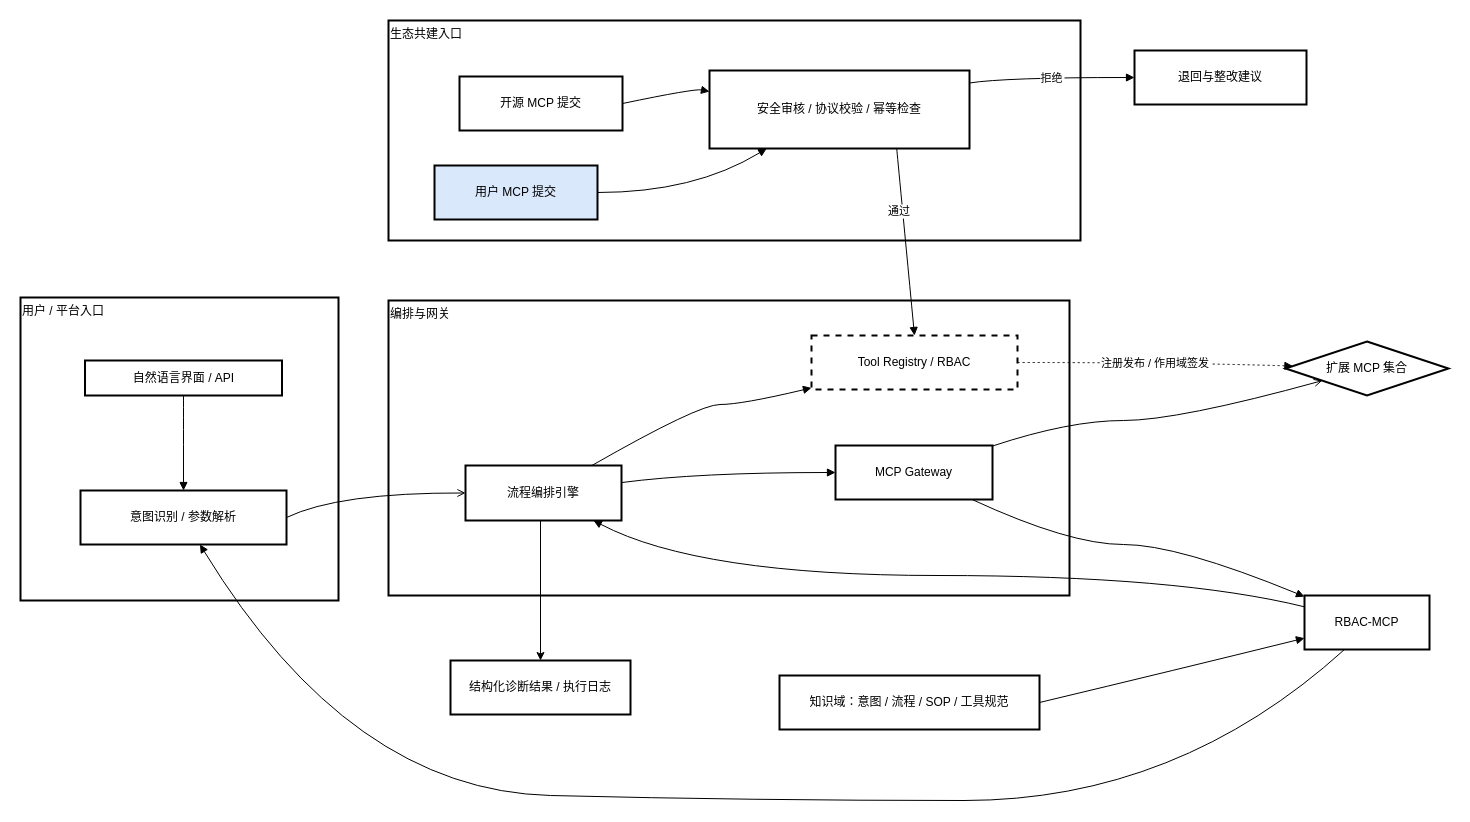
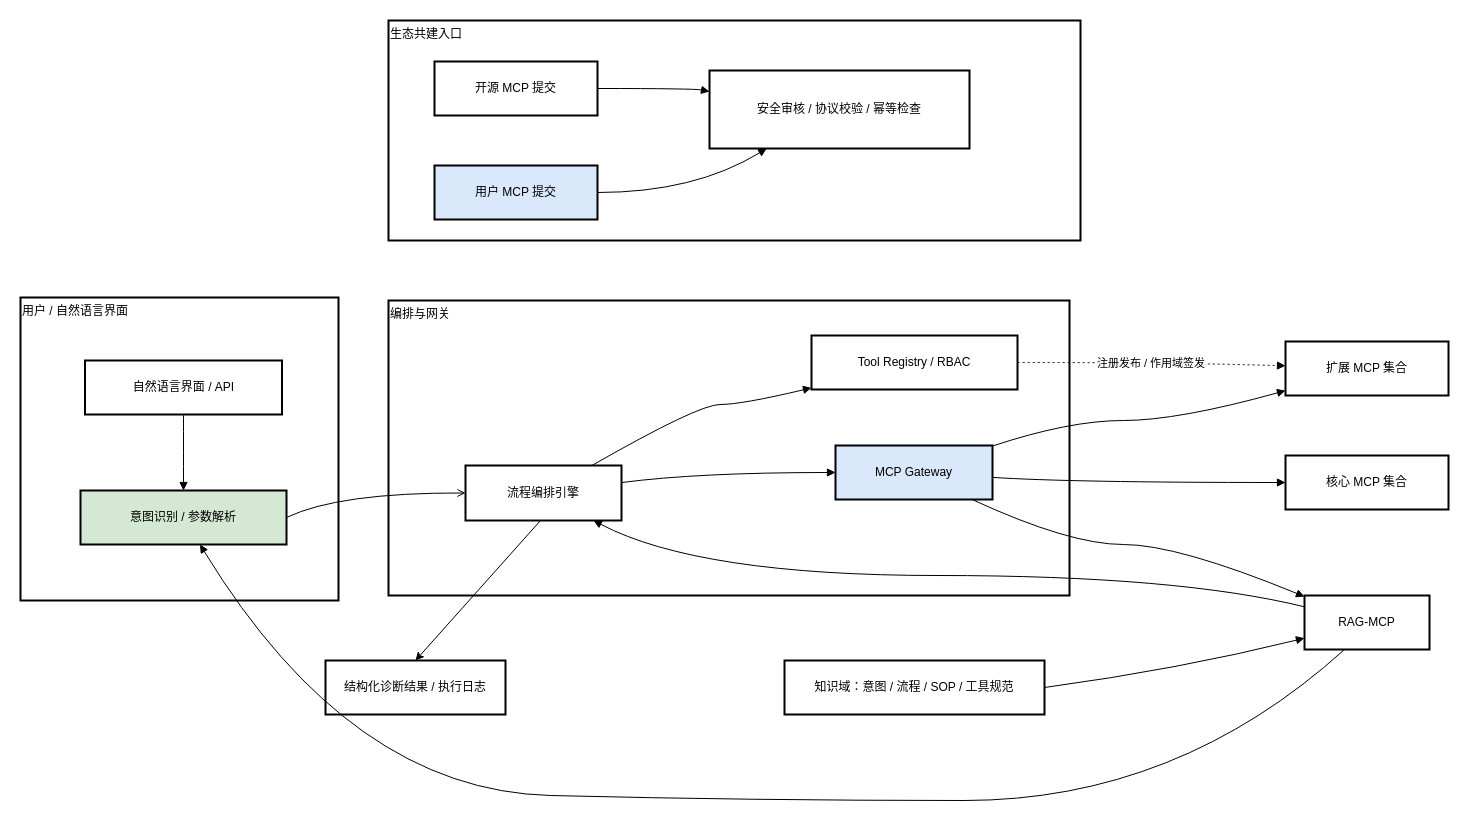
  <mxCell id="0" />
  <mxCell id="1" parent="0" />
  <mxCell id="2" value="生态共建入口" style="whiteSpace=wrap;strokeWidth=2;verticalAlign=top;align=left;" vertex="1" parent="1"><mxGeometry x="388" width="692" height="220" as="geometry" y="20" /></mxCell>
  <mxCell id="3" value="编排与网关" style="whiteSpace=wrap;strokeWidth=2;verticalAlign=top;align=left;" vertex="1" parent="1"><mxGeometry x="388" y="300" width="681" height="295" as="geometry" /></mxCell>
- <mxCell id="4" value="用户 / 平台入口" style="whiteSpace=wrap;strokeWidth=2;verticalAlign=top;align=left;" vertex="1" parent="1"><mxGeometry x="20" y="297" width="318" height="303" as="geometry" /></mxCell>
- <mxCell id="5" value="自然语言界面 / API" style="whiteSpace=wrap;strokeWidth=2;" vertex="1" parent="1"><mxGeometry x="84.5" y="360" width="197" height="35" as="geometry" /></mxCell>
- <mxCell id="6" value="意图识别 / 参数解析" style="whiteSpace=wrap;strokeWidth=2;" vertex="1" parent="1"><mxGeometry x="80" y="490" width="206" height="54" as="geometry" /></mxCell>
- <mxCell id="7" value="Tool Registry / RBAC" style="whiteSpace=wrap;strokeWidth=2;dashed=1;" vertex="1" parent="1"><mxGeometry x="811" y="335" width="206" height="54" as="geometry" /></mxCell>
- <mxCell id="8" value="MCP Gateway" style="whiteSpace=wrap;strokeWidth=2;" vertex="1" parent="1"><mxGeometry x="835" y="445" width="157" height="54" as="geometry" /></mxCell>
+ <mxCell id="4" value="用户 / 自然语言界面" style="whiteSpace=wrap;strokeWidth=2;verticalAlign=top;align=left;" vertex="1" parent="1"><mxGeometry x="20" y="297" width="318" height="303" as="geometry" /></mxCell>
+ <mxCell id="5" value="自然语言界面 / API" style="whiteSpace=wrap;strokeWidth=2;" vertex="1" parent="1"><mxGeometry x="84.5" y="360" width="197" height="54" as="geometry" /></mxCell>
+ <mxCell id="6" value="意图识别 / 参数解析" style="whiteSpace=wrap;strokeWidth=2;fillColor=#d5e8d4;" vertex="1" parent="1"><mxGeometry x="80" y="490" width="206" height="54" as="geometry" /></mxCell>
+ <mxCell id="7" value="Tool Registry / RBAC" style="whiteSpace=wrap;strokeWidth=2;" vertex="1" parent="1"><mxGeometry x="811" y="335" width="206" height="54" as="geometry" /></mxCell>
+ <mxCell id="8" value="MCP Gateway" style="whiteSpace=wrap;strokeWidth=2;fillColor=#dae8fc;" vertex="1" parent="1"><mxGeometry x="835" y="445" width="157" height="54" as="geometry" /></mxCell>
  <mxCell id="9" value="流程编排引擎" style="whiteSpace=wrap;strokeWidth=2;" vertex="1" parent="1"><mxGeometry x="465" y="465" width="156" height="55" as="geometry" /></mxCell>
- <mxCell id="10" value="RBAC-MCP" style="whiteSpace=wrap;strokeWidth=2;" vertex="1" parent="1"><mxGeometry x="1304" y="595" width="125" height="54" as="geometry" /></mxCell>
- <mxCell id="11" value="扩展 MCP 集合" style="rhombus;whiteSpace=wrap;strokeWidth=2;" vertex="1" parent="1"><mxGeometry x="1285" y="341" width="163" height="54" as="geometry" /></mxCell>
- <mxCell id="13" value="开源 MCP 提交" style="whiteSpace=wrap;strokeWidth=2;" vertex="1" parent="1"><mxGeometry x="459" y="76" width="163" height="54" as="geometry" /></mxCell>
+ <mxCell id="10" value="RAG-MCP" style="whiteSpace=wrap;strokeWidth=2;" vertex="1" parent="1"><mxGeometry x="1304" y="595" width="125" height="54" as="geometry" /></mxCell>
+ <mxCell id="11" value="扩展 MCP 集合" style="whiteSpace=wrap;strokeWidth=2;" vertex="1" parent="1"><mxGeometry x="1285" y="341" width="163" height="54" as="geometry" /></mxCell>
+ <mxCell id="12" value="核心 MCP 集合" style="whiteSpace=wrap;strokeWidth=2;" vertex="1" parent="1"><mxGeometry x="1285" y="455" width="163" height="54" as="geometry" /></mxCell>
+ <mxCell id="13" value="开源 MCP 提交" style="whiteSpace=wrap;strokeWidth=2;" vertex="1" parent="1"><mxGeometry x="434" y="61" width="163" height="54" as="geometry" /></mxCell>
  <mxCell id="14" value="用户 MCP 提交" style="whiteSpace=wrap;strokeWidth=2;fillColor=#dae8fc;" vertex="1" parent="1"><mxGeometry x="434" y="165" width="163" height="54" as="geometry" /></mxCell>
  <mxCell id="15" value="安全审核 / 协议校验 / 幂等检查" style="whiteSpace=wrap;strokeWidth=2;" vertex="1" parent="1"><mxGeometry x="709" y="70" width="260" height="78" as="geometry" /></mxCell>
- <mxCell id="16" value="退回与整改建议" style="whiteSpace=wrap;strokeWidth=2;" vertex="1" parent="1"><mxGeometry x="1134" y="50" width="172" height="54" as="geometry" /></mxCell>
- <mxCell id="17" value="知识域：意图 / 流程 / SOP / 工具规范" style="whiteSpace=wrap;strokeWidth=2;" vertex="1" parent="1"><mxGeometry x="779" y="675" width="260" height="54" as="geometry" /></mxCell>
- <mxCell id="18" value="结构化诊断结果 / 执行日志" style="whiteSpace=wrap;strokeWidth=2;" vertex="1" parent="1"><mxGeometry x="450" y="660" width="180" height="54" as="geometry" /></mxCell>
+ <mxCell id="17" value="知识域：意图 / 流程 / SOP / 工具规范" style="whiteSpace=wrap;strokeWidth=2;" vertex="1" parent="1"><mxGeometry x="784" y="660" width="260" height="54" as="geometry" /></mxCell>
+ <mxCell id="18" value="结构化诊断结果 / 执行日志" style="whiteSpace=wrap;strokeWidth=2;" vertex="1" parent="1"><mxGeometry x="325" y="660" width="180" height="54" as="geometry" /></mxCell>
  <mxCell id="19" value="" style="curved=1;startArrow=none;endArrow=block;exitX=0.5;exitY=1;rounded=0;exitDx=0;exitDy=0;entryX=0.5;entryY=0;entryDx=0;entryDy=0;" edge="1" parent="1" source="5" target="6"><mxGeometry relative="1" as="geometry"><Array as="points" /><mxPoint x="46" y="492" as="targetPoint" /></mxGeometry></mxCell>
  <mxCell id="20" value="" style="curved=1;startArrow=none;endArrow=block;exitX=0.32;exitY=1;entryX=0.58;entryY=1;rounded=0;" edge="1" parent="1" source="10" target="6"><mxGeometry relative="1" as="geometry"><Array as="points"><mxPoint x="1177" y="800" /><mxPoint x="750" y="800" /><mxPoint x="350" y="790" /></Array></mxGeometry></mxCell>
  <mxCell id="21" value="" style="curved=1;startArrow=none;endArrow=block;exitX=0;exitY=0.21;entryX=0.82;entryY=1;rounded=0;" edge="1" parent="1" source="10" target="9"><mxGeometry relative="1" as="geometry"><Array as="points"><mxPoint x="1177" y="575" /><mxPoint x="698" y="575" /></Array></mxGeometry></mxCell>
  <mxCell id="22" value="" style="curved=1;startArrow=none;endArrow=open;entryX=0;entryY=0.5;rounded=0;exitX=1;exitY=0.5;exitDx=0;exitDy=0;" edge="1" parent="1" source="6" target="9"><mxGeometry relative="1" as="geometry"><Array as="points"><mxPoint x="338" y="492" /></Array><mxPoint x="280" y="470" as="sourcePoint" /></mxGeometry></mxCell>
  <mxCell id="23" value="" style="curved=1;startArrow=none;endArrow=block;exitX=0.81;exitY=0;entryX=0;entryY=0.97;rounded=0;" edge="1" parent="1" source="9" target="7"><mxGeometry relative="1" as="geometry"><Array as="points"><mxPoint x="698" y="404" /><mxPoint x="741" y="404" /></Array></mxGeometry></mxCell>
  <mxCell id="24" value="" style="curved=1;startArrow=none;endArrow=block;exitX=1;exitY=0.31;entryX=0;entryY=0.5;rounded=0;" edge="1" parent="1" source="9" target="8"><mxGeometry relative="1" as="geometry"><Array as="points"><mxPoint x="698" y="472" /></Array></mxGeometry></mxCell>
- <mxCell id="25" value="" style="curved=1;startArrow=none;endArrow=open;exitX=1;exitY=0.01;entryX=0;entryY=0.91;rounded=0;" edge="1" parent="1" source="8" target="11"><mxGeometry relative="1" as="geometry"><Array as="points"><mxPoint x="1069" y="420" /><mxPoint x="1177" y="420" /></Array></mxGeometry></mxCell>
+ <mxCell id="25" value="" style="curved=1;startArrow=none;endArrow=block;exitX=1;exitY=0.01;entryX=0;entryY=0.91;rounded=0;" edge="1" parent="1" source="8" target="11"><mxGeometry relative="1" as="geometry"><Array as="points"><mxPoint x="1069" y="420" /><mxPoint x="1177" y="420" /></Array></mxGeometry></mxCell>
+ <mxCell id="26" value="" style="curved=1;startArrow=none;endArrow=block;exitX=1;exitY=0.59;entryX=0;entryY=0.5;rounded=0;" edge="1" parent="1" source="8" target="12"><mxGeometry relative="1" as="geometry"><Array as="points"><mxPoint x="1069" y="482" /></Array></mxGeometry></mxCell>
  <mxCell id="27" value="" style="curved=1;startArrow=none;endArrow=block;exitX=0.87;exitY=1;entryX=0;entryY=0.02;rounded=0;" edge="1" parent="1" source="8" target="10"><mxGeometry relative="1" as="geometry"><Array as="points"><mxPoint x="1069" y="544" /><mxPoint x="1177" y="544" /></Array></mxGeometry></mxCell>
  <mxCell id="28" value="" style="curved=1;startArrow=none;endArrow=block;exitX=1;exitY=0.5;entryX=0;entryY=0.27;rounded=0;" edge="1" parent="1" source="13" target="15"><mxGeometry relative="1" as="geometry"><Array as="points"><mxPoint x="694" y="88" /></Array></mxGeometry></mxCell>
  <mxCell id="29" value="" style="curved=1;startArrow=none;endArrow=block;exitX=1;exitY=0.5;entryX=0.22;entryY=1;rounded=0;" edge="1" parent="1" source="14" target="15"><mxGeometry relative="1" as="geometry"><Array as="points"><mxPoint x="694" y="192" /></Array></mxGeometry></mxCell>
- <mxCell id="30" value="拒绝" style="curved=1;startArrow=none;endArrow=block;exitX=1;exitY=0.16;entryX=0;entryY=0.5;rounded=0;" edge="1" parent="1" source="15" target="16"><mxGeometry relative="1" as="geometry"><Array as="points"><mxPoint x="1004" y="77" /></Array></mxGeometry></mxCell>
- <mxCell id="31" value="通过" style="curved=1;startArrow=none;endArrow=block;exitX=0.72;exitY=1;entryX=0.5;entryY=0;rounded=0;entryDx=0;entryDy=0;" edge="1" parent="1" source="15" target="7"><mxGeometry x="-0.338" y="-3" relative="1" as="geometry"><Array as="points" /><mxPoint as="offset" /></mxGeometry></mxCell>
  <mxCell id="32" value="注册发布 / 作用域签发" style="curved=1;dashed=1;dashPattern=2 3;startArrow=none;endArrow=block;exitX=1;exitY=0.5;entryX=0;entryY=0.45;rounded=0;" edge="1" parent="1" source="7" target="11"><mxGeometry relative="1" as="geometry"><Array as="points"><mxPoint x="1177" y="362" /></Array></mxGeometry></mxCell>
  <mxCell id="33" value="" style="curved=1;startArrow=none;endArrow=block;exitX=1;exitY=0.5;entryX=0;entryY=0.79;rounded=0;" edge="1" parent="1" source="17" target="10"><mxGeometry relative="1" as="geometry"><Array as="points"><mxPoint x="1177" y="669" /></Array></mxGeometry></mxCell>
  <mxCell id="34" value="" style="endArrow=classic;html=1;rounded=0;entryX=0.5;entryY=0;entryDx=0;entryDy=0;" edge="1" parent="1" target="18"><mxGeometry width="50" height="50" relative="1" as="geometry"><mxPoint x="540" y="520" as="sourcePoint" /><mxPoint x="590" y="470" as="targetPoint" /></mxGeometry></mxCell>
